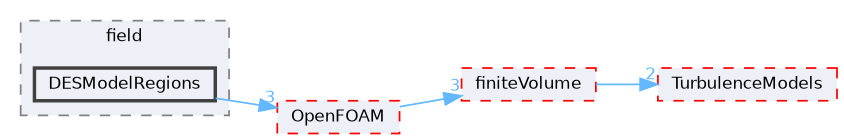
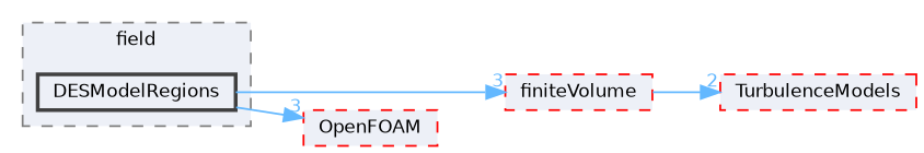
  digraph {
    compound=true
    rankdir=LR
    node [color=red fillcolor="#edf0f7" fontname=Helvetica fontsize=10 shape=box style="filled,dashed"]
    edge [color=steelblue1 fontcolor=steelblue1 fontname=Helvetica fontsize=10 headlabel=3 labeldistance=1.5 labelfontname=Helvetica labelfontsize=10]
    n1 [color=grey25 height=0.2 label=DESModelRegions style="filled,bold" width=0.4]
    n2 [height=0.2 label=finiteVolume width=0.4]
    n3 [height=0.2 label=OpenFOAM width=0.4]
    n4 [height=0.2 label=TurbulenceModels width=0.4]
    subgraph cluster_1 {
      bgcolor="#edf0f7"
      fontname=Helvetica
      fontsize=10
      label=field
      pencolor=grey50
      style="filled,dashed"
      n1
    }
-   n3 -> n2
+   n1 -> n2
    n1 -> n3
    n2 -> n4 [headlabel=2]
  }
